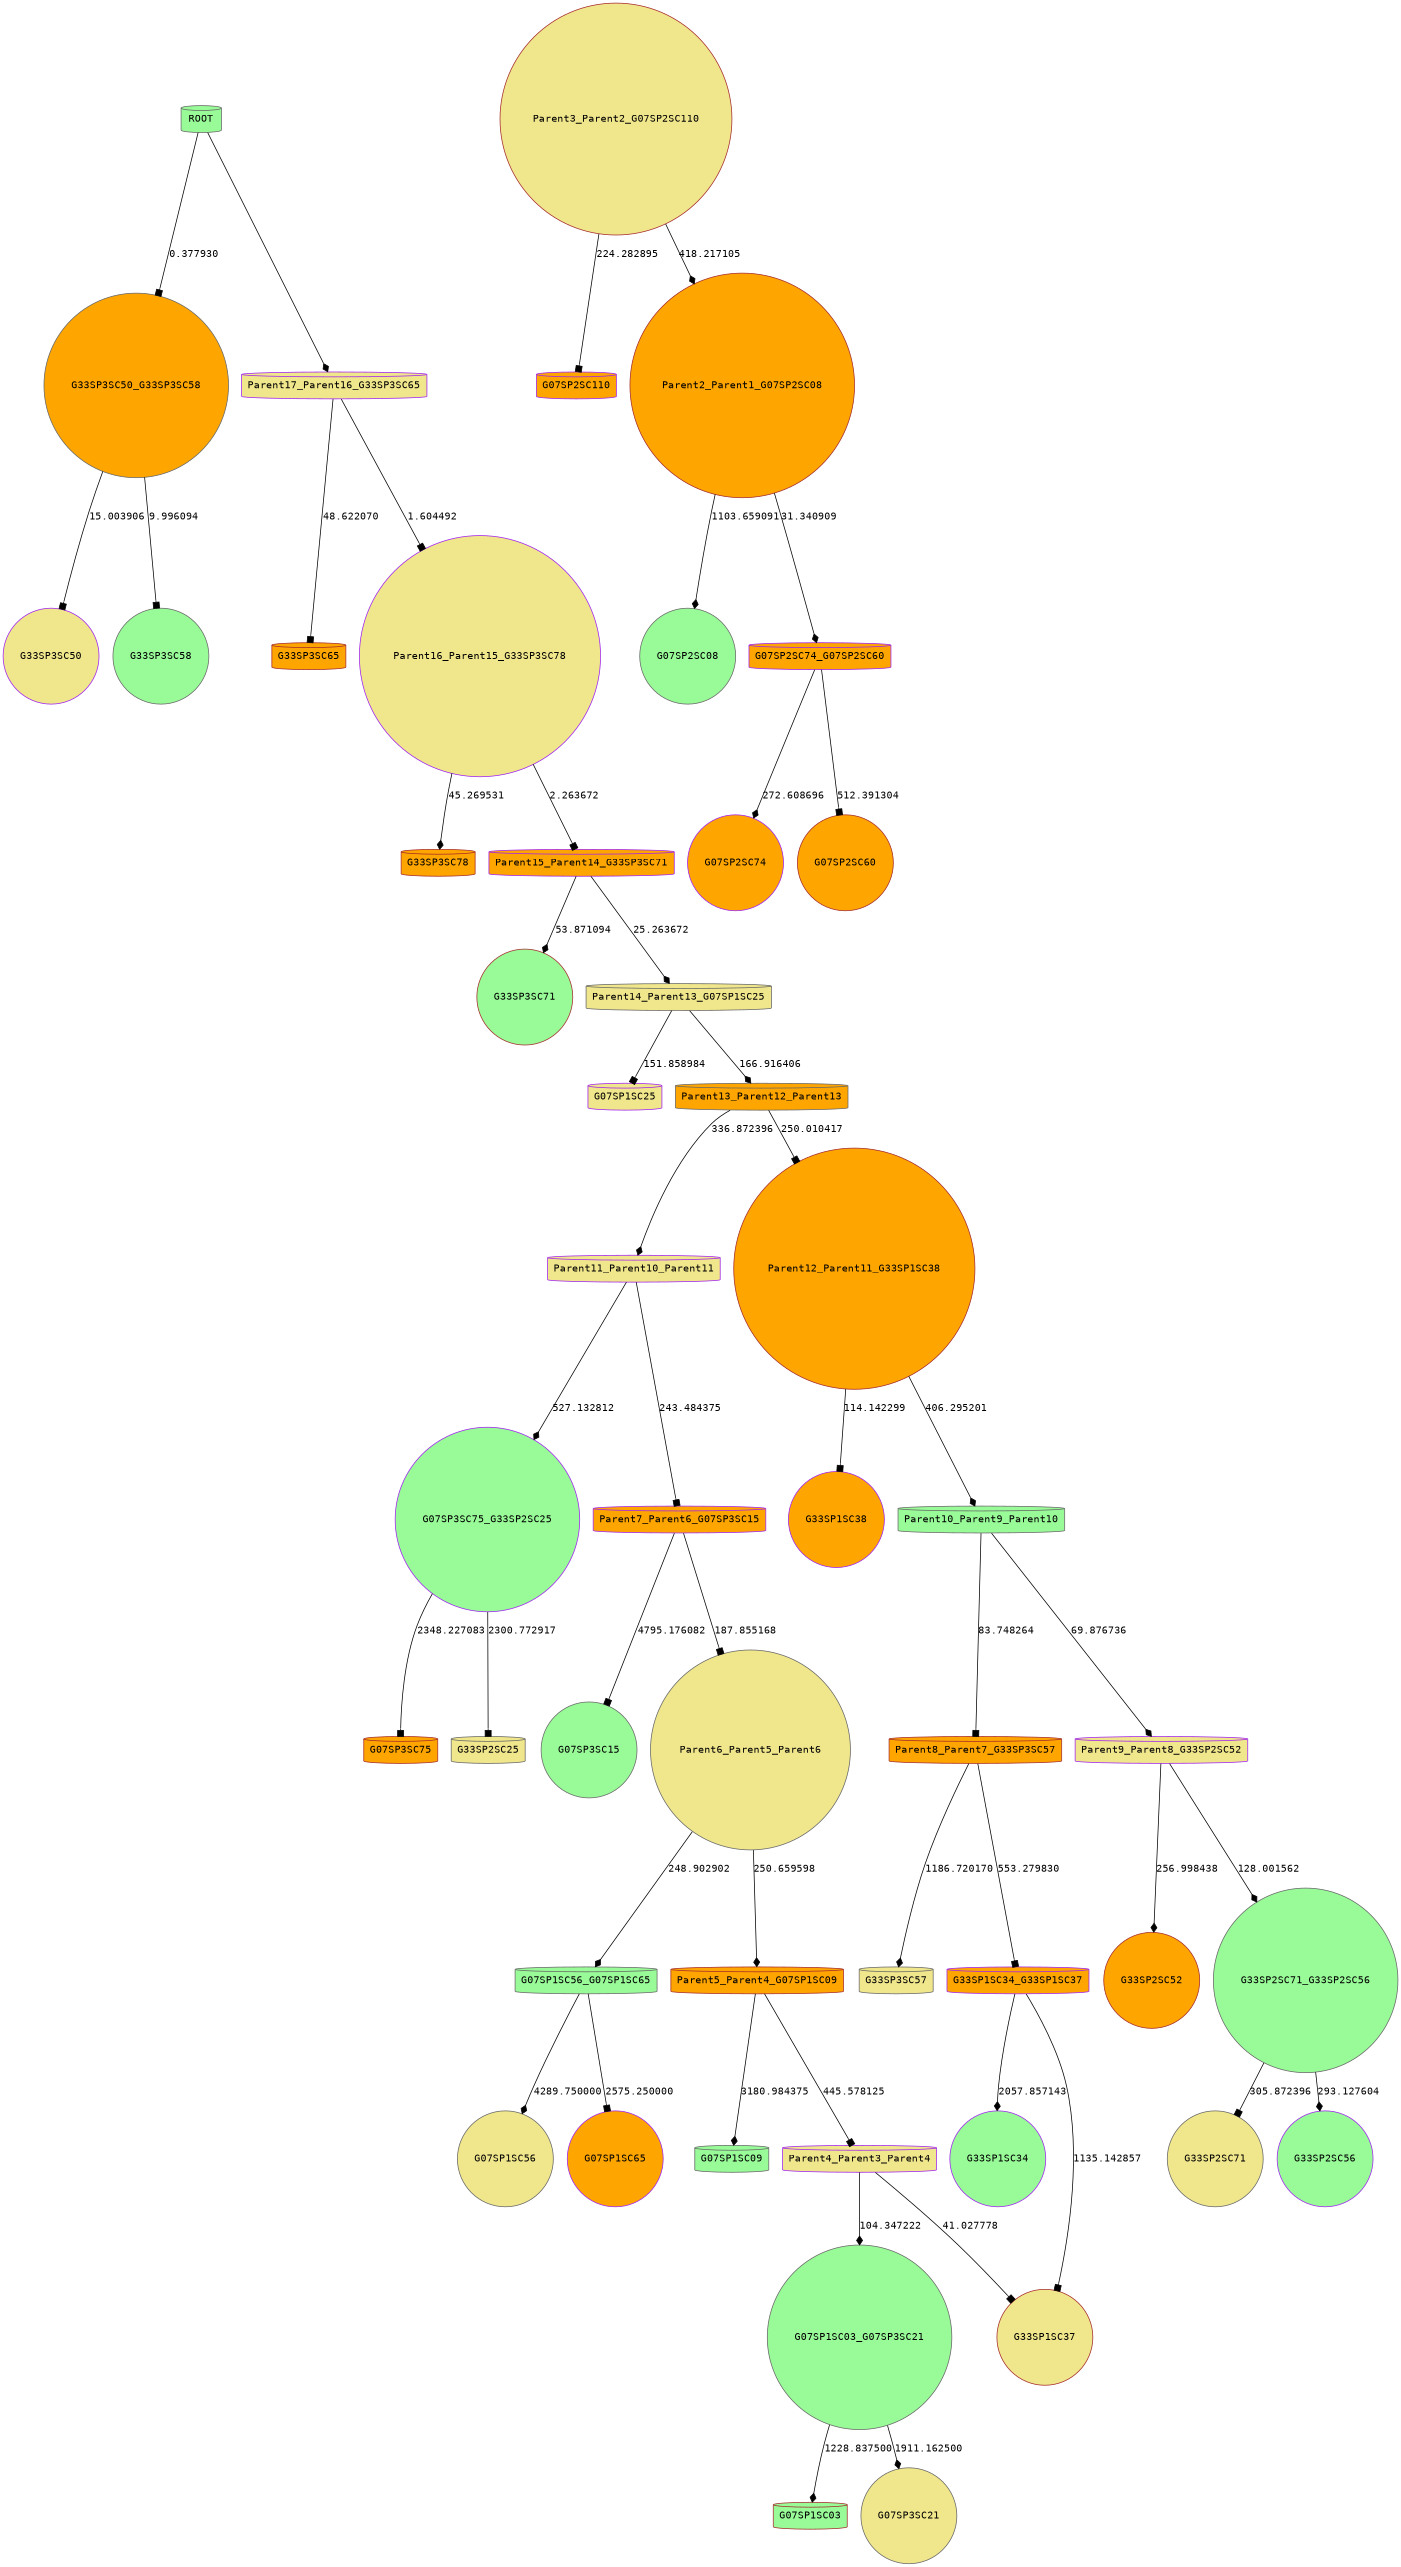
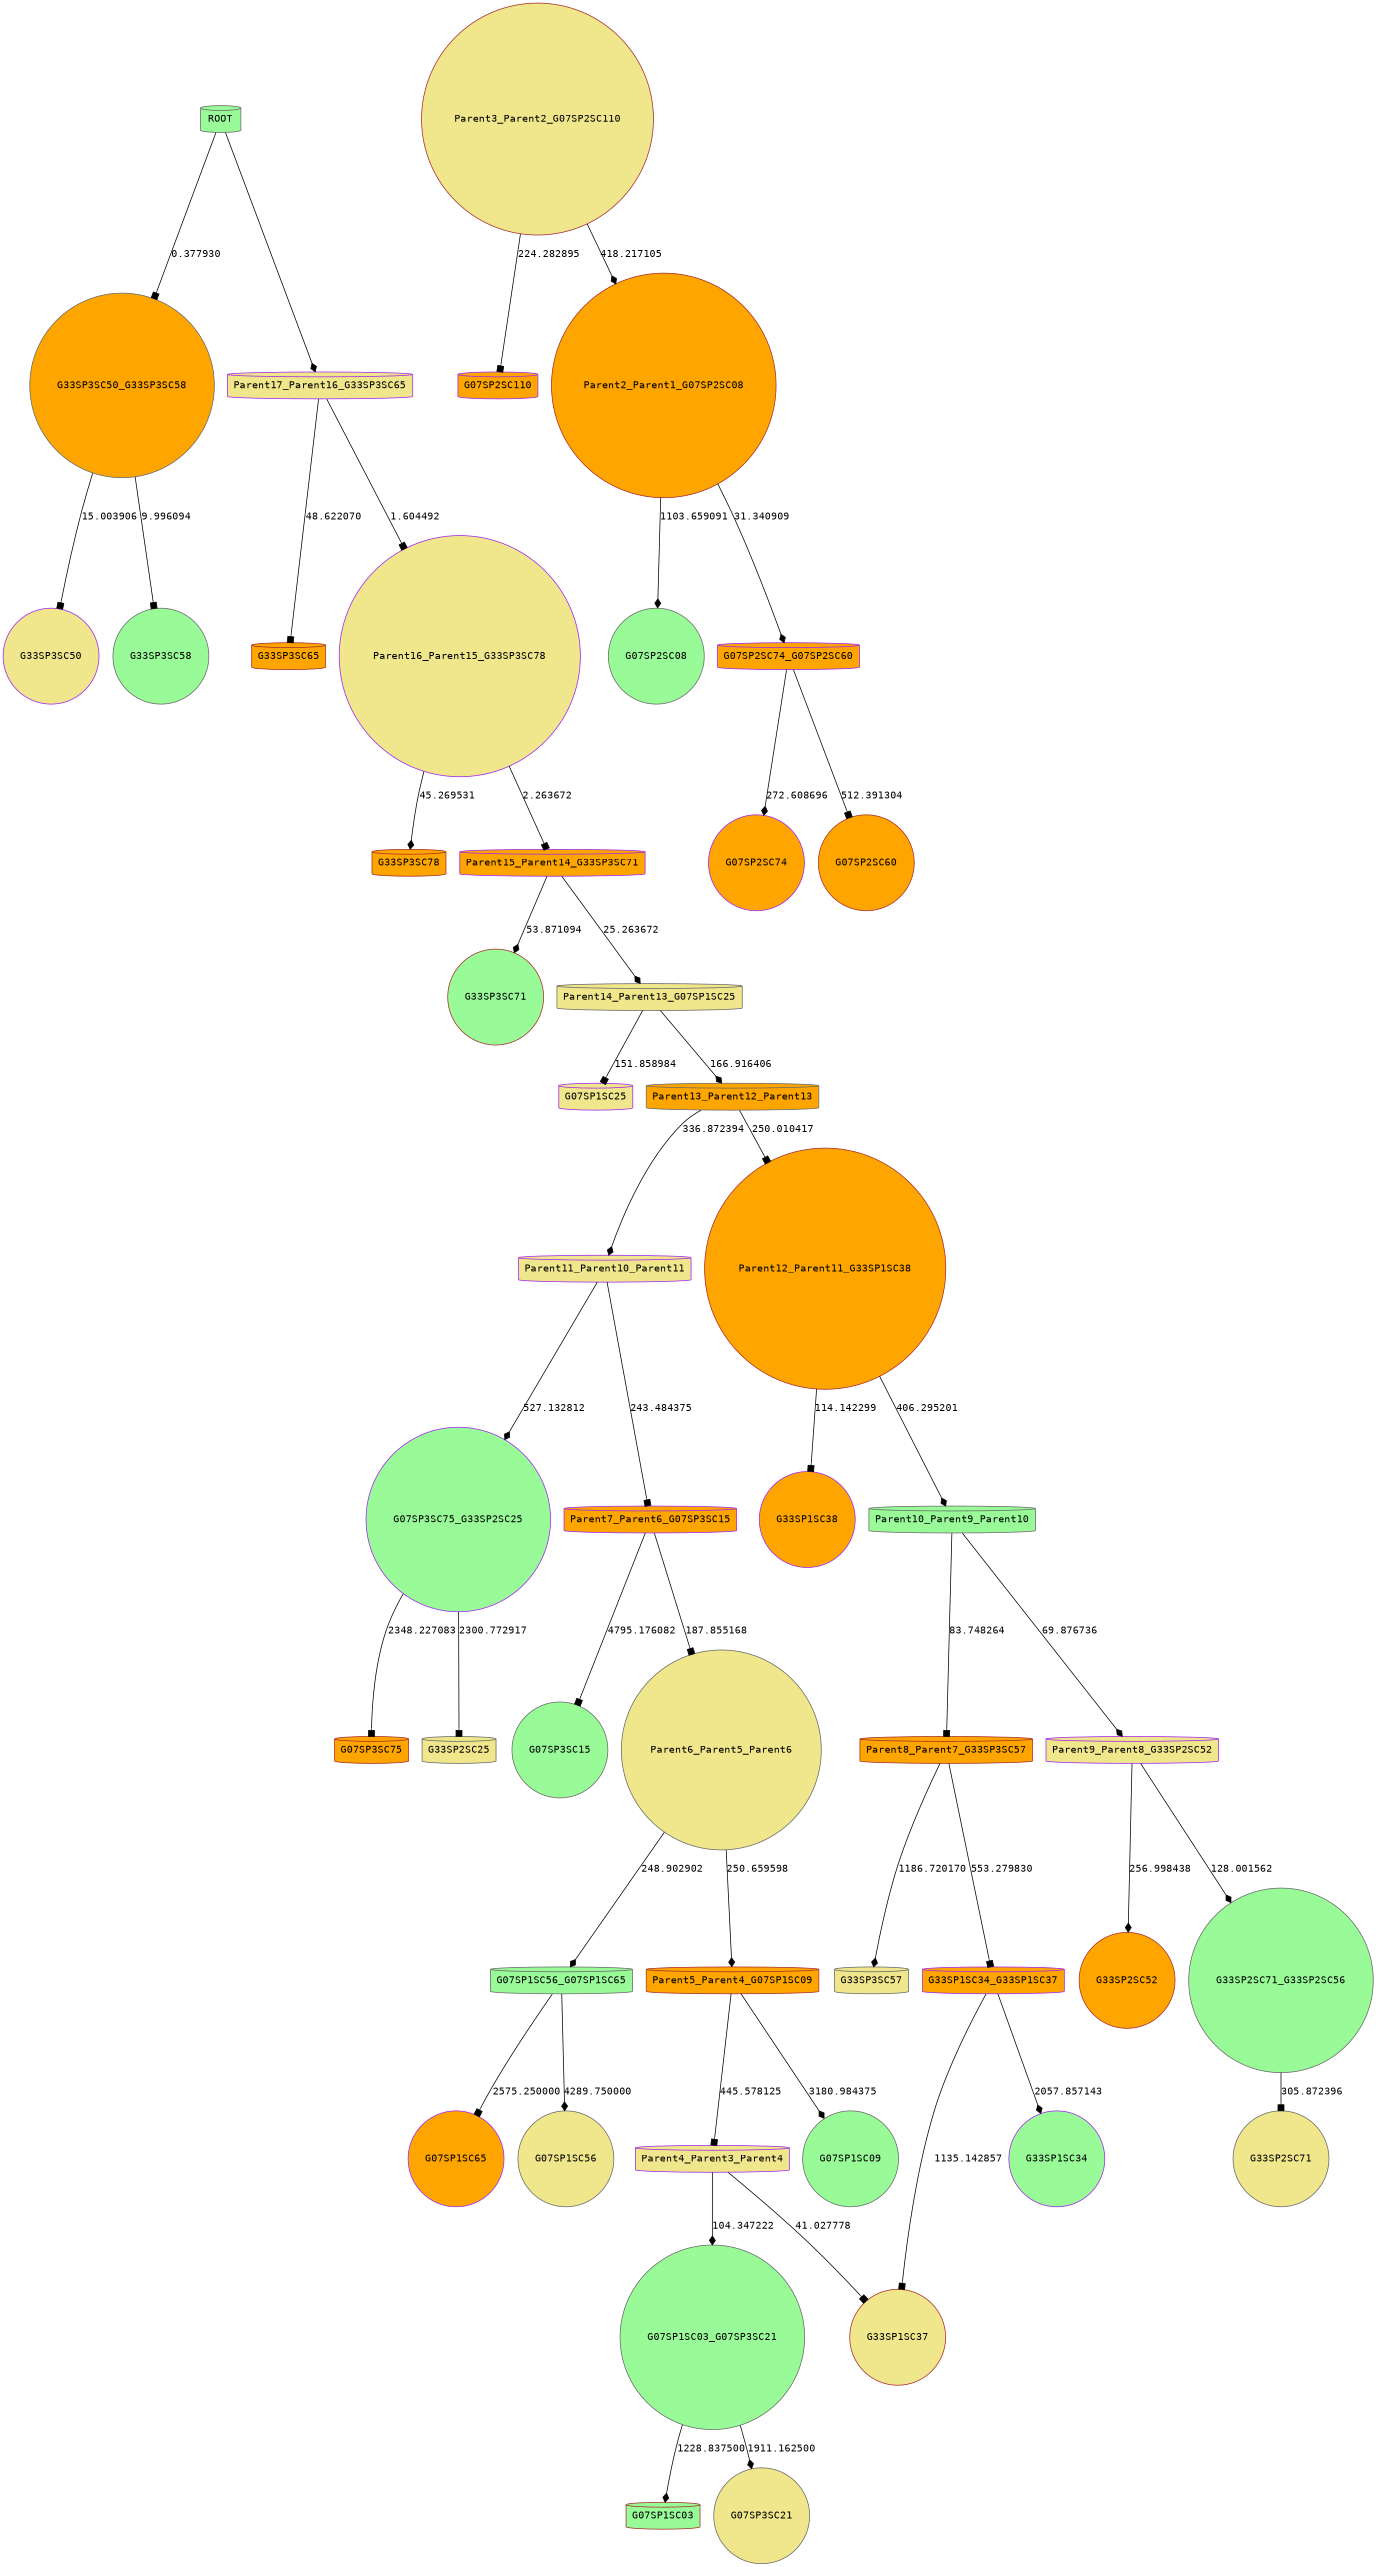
  digraph {
    fontname="DejaVu Sans Mono"
    node [color=purple fillcolor=orange fontname="DejaVu Sans Mono" shape=circle style=filled]
    edge [arrowhead=diamond fontname="DejaVu Sans Mono"]
    G33SP3SC50 [fillcolor=khaki]
    G07SP2SC74
    G33SP3SC71 [color=brown fillcolor=palegreen]
    G07SP1SC03 [color=brown fillcolor=palegreen shape=cylinder]
    G07SP2SC08 [color=gray40 fillcolor=palegreen]
    G33SP1SC38
    G07SP3SC21 [color=gray40 fillcolor=khaki]
    G07SP1SC25 [fillcolor=khaki shape=cylinder]
    G07SP3SC75 [color=brown shape=cylinder]
    G33SP3SC57 [color=gray40 fillcolor=khaki shape=cylinder]
    G33SP2SC71 [color=gray40 fillcolor=khaki]
    G07SP3SC15 [color=gray40 fillcolor=palegreen]
    G07SP2SC60 [color=brown]
    G33SP3SC65 [color=brown shape=cylinder]
    G33SP3SC58 [color=gray40 fillcolor=palegreen]
    G07SP2SC110 [shape=cylinder]
    G33SP1SC34 [fillcolor=palegreen]
    G07SP1SC56 [color=gray40 fillcolor=khaki]
    G33SP3SC78 [color=brown shape=cylinder]
-   G33SP2SC56 [fillcolor=palegreen]
-   G07SP1SC09 [color=gray40 fillcolor=palegreen shape=cylinder]
+   G07SP1SC09 [color=gray40 fillcolor=palegreen]
    G33SP2SC25 [color=gray40 fillcolor=khaki shape=cylinder]
    G07SP1SC65
    G33SP2SC52 [color=brown]
    G33SP1SC37 [color=brown fillcolor=khaki]
    G07SP2SC74_G07SP2SC60 [shape=cylinder]
    Parent2_Parent1_G07SP2SC08 [color=brown]
    G33SP1SC34_G33SP1SC37 [shape=cylinder]
    G07SP1SC03_G07SP3SC21 [color=gray40 fillcolor=palegreen]
    Parent3_Parent2_G07SP2SC110 [color=brown fillcolor=khaki]
    Parent4_Parent3_Parent4 [fillcolor=khaki shape=cylinder]
    G07SP1SC56_G07SP1SC65 [color=gray40 fillcolor=palegreen shape=cylinder]
    Parent5_Parent4_G07SP1SC09 [color=brown shape=cylinder]
    G07SP3SC75_G33SP2SC25 [fillcolor=palegreen]
    Parent6_Parent5_Parent6 [color=gray40 fillcolor=khaki]
    Parent7_Parent6_G07SP3SC15 [shape=cylinder]
    G33SP2SC71_G33SP2SC56 [color=gray40 fillcolor=palegreen]
    Parent8_Parent7_G33SP3SC57 [color=brown shape=cylinder]
    Parent9_Parent8_G33SP2SC52 [fillcolor=khaki shape=cylinder]
    Parent10_Parent9_Parent10 [color=gray40 fillcolor=palegreen shape=cylinder]
    Parent11_Parent10_Parent11 [fillcolor=khaki shape=cylinder]
    Parent12_Parent11_G33SP1SC38 [color=brown]
    Parent13_Parent12_Parent13 [color=gray40 shape=cylinder]
    Parent14_Parent13_G07SP1SC25 [color=gray40 fillcolor=khaki shape=cylinder]
    Parent15_Parent14_G33SP3SC71 [shape=cylinder]
    Parent16_Parent15_G33SP3SC78 [fillcolor=khaki]
    G33SP3SC50_G33SP3SC58 [color=gray40]
    Parent17_Parent16_G33SP3SC65 [fillcolor=khaki shape=cylinder]
    ROOT [color=gray40 fillcolor=palegreen shape=cylinder]
    G07SP2SC74_G07SP2SC60 -> G07SP2SC74 [label=272.608696]
    G07SP2SC74_G07SP2SC60 -> G07SP2SC60 [arrowhead=box label=512.391304]
    Parent2_Parent1_G07SP2SC08 -> G07SP2SC08 [label=1103.659091]
    Parent2_Parent1_G07SP2SC08 -> G07SP2SC74_G07SP2SC60 [label=31.340909]
    G33SP1SC34_G33SP1SC37 -> G33SP1SC34 [label=2057.857143]
    G33SP1SC34_G33SP1SC37 -> G33SP1SC37 [arrowhead=box label=1135.142857]
    G07SP1SC03_G07SP3SC21 -> G07SP1SC03 [label=1228.837500]
    G07SP1SC03_G07SP3SC21 -> G07SP3SC21 [label=1911.162500]
    Parent3_Parent2_G07SP2SC110 -> G07SP2SC110 [arrowhead=box label=224.282895]
    Parent3_Parent2_G07SP2SC110 -> Parent2_Parent1_G07SP2SC08 [label=418.217105]
    Parent4_Parent3_Parent4 -> G33SP1SC37 [arrowhead=box label=41.027778]
    Parent4_Parent3_Parent4 -> G07SP1SC03_G07SP3SC21 [label=104.347222]
    G07SP1SC56_G07SP1SC65 -> G07SP1SC56 [label=4289.750000]
    G07SP1SC56_G07SP1SC65 -> G07SP1SC65 [arrowhead=box label=2575.250000]
    Parent5_Parent4_G07SP1SC09 -> G07SP1SC09 [label=3180.984375]
    Parent5_Parent4_G07SP1SC09 -> Parent4_Parent3_Parent4 [arrowhead=box label=445.578125]
    G07SP3SC75_G33SP2SC25 -> G07SP3SC75 [arrowhead=box label=2348.227083]
    G07SP3SC75_G33SP2SC25 -> G33SP2SC25 [arrowhead=box label=2300.772917]
    Parent6_Parent5_Parent6 -> G07SP1SC56_G07SP1SC65 [label=248.902902]
    Parent6_Parent5_Parent6 -> Parent5_Parent4_G07SP1SC09 [label=250.659598]
    Parent7_Parent6_G07SP3SC15 -> G07SP3SC15 [arrowhead=box label=4795.176082]
    Parent7_Parent6_G07SP3SC15 -> Parent6_Parent5_Parent6 [arrowhead=box label=187.855168]
    G33SP2SC71_G33SP2SC56 -> G33SP2SC71 [arrowhead=box label=305.872396]
-   G33SP2SC71_G33SP2SC56 -> G33SP2SC56 [label=293.127604]
    Parent8_Parent7_G33SP3SC57 -> G33SP3SC57 [label=1186.720170]
    Parent8_Parent7_G33SP3SC57 -> G33SP1SC34_G33SP1SC37 [arrowhead=box label=553.279830]
    Parent9_Parent8_G33SP2SC52 -> G33SP2SC52 [label=256.998438]
    Parent9_Parent8_G33SP2SC52 -> G33SP2SC71_G33SP2SC56 [label=128.001562]
    Parent10_Parent9_Parent10 -> Parent8_Parent7_G33SP3SC57 [arrowhead=box label=83.748264]
    Parent10_Parent9_Parent10 -> Parent9_Parent8_G33SP2SC52 [label=69.876736]
    Parent11_Parent10_Parent11 -> G07SP3SC75_G33SP2SC25 [label=527.132812]
    Parent11_Parent10_Parent11 -> Parent7_Parent6_G07SP3SC15 [arrowhead=box label=243.484375]
    Parent12_Parent11_G33SP1SC38 -> G33SP1SC38 [arrowhead=box label=114.142299]
    Parent12_Parent11_G33SP1SC38 -> Parent10_Parent9_Parent10 [label=406.295201]
-   Parent13_Parent12_Parent13 -> Parent11_Parent10_Parent11 [label=336.872396]
+   Parent13_Parent12_Parent13 -> Parent11_Parent10_Parent11 [label=336.872394]
    Parent13_Parent12_Parent13 -> Parent12_Parent11_G33SP1SC38 [arrowhead=box label=250.010417]
    Parent14_Parent13_G07SP1SC25 -> G07SP1SC25 [arrowhead=box label=151.858984]
    Parent14_Parent13_G07SP1SC25 -> Parent13_Parent12_Parent13 [label=166.916406]
    Parent15_Parent14_G33SP3SC71 -> G33SP3SC71 [label=53.871094]
    Parent15_Parent14_G33SP3SC71 -> Parent14_Parent13_G07SP1SC25 [label=25.263672]
    Parent16_Parent15_G33SP3SC78 -> G33SP3SC78 [label=45.269531]
    Parent16_Parent15_G33SP3SC78 -> Parent15_Parent14_G33SP3SC71 [arrowhead=box label=2.263672]
    G33SP3SC50_G33SP3SC58 -> G33SP3SC50 [arrowhead=box label=15.003906]
    G33SP3SC50_G33SP3SC58 -> G33SP3SC58 [arrowhead=box label=9.996094]
    Parent17_Parent16_G33SP3SC65 -> G33SP3SC65 [arrowhead=box label=48.622070]
    Parent17_Parent16_G33SP3SC65 -> Parent16_Parent15_G33SP3SC78 [arrowhead=box label=1.604492]
    ROOT -> G33SP3SC50_G33SP3SC58 [arrowhead=box label=0.377930]
    ROOT -> Parent17_Parent16_G33SP3SC65
  }
